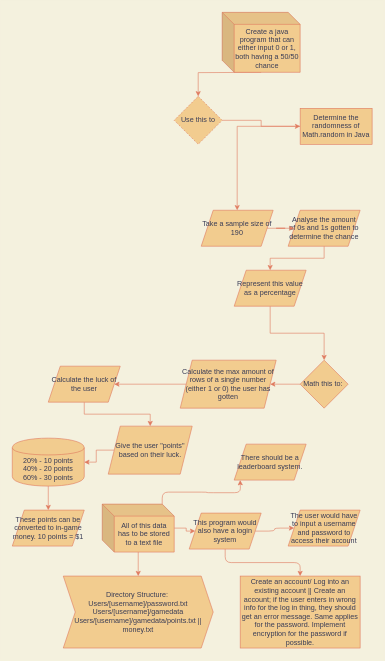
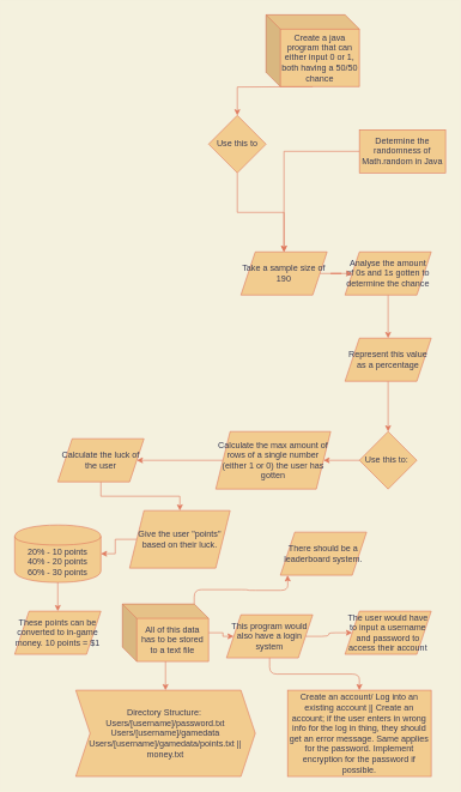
  <mxCell id="0" />
  <mxCell id="1" parent="0" />
  <mxCell id="2" value="" style="edgeStyle=orthogonalEdgeStyle;rounded=0;orthogonalLoop=1;jettySize=auto;html=1;strokeColor=#E07A5F;fontColor=#393C56;labelBackgroundColor=#F4F1DE;" edge="1" parent="1" target="4"><mxGeometry relative="1" as="geometry"><mxPoint x="435" y="120" as="sourcePoint" /></mxGeometry></mxCell>
- <mxCell id="3" value="" style="edgeStyle=orthogonalEdgeStyle;rounded=0;orthogonalLoop=1;jettySize=auto;html=1;strokeColor=#E07A5F;fontColor=#393C56;labelBackgroundColor=#F4F1DE;" edge="1" parent="1" source="4" target="6"><mxGeometry relative="1" as="geometry" /></mxCell>
- <mxCell id="4" value="Use this to" style="rhombus;whiteSpace=wrap;html=1;fillColor=#F2CC8F;strokeColor=#E07A5F;fontColor=#393C56;dashed=1;" vertex="1" parent="1"><mxGeometry x="290" y="160" width="80" height="80" as="geometry" /></mxCell>
+ <mxCell id="3" value="" style="edgeStyle=orthogonalEdgeStyle;rounded=0;orthogonalLoop=1;jettySize=auto;html=1;strokeColor=#E07A5F;fontColor=#393C56;labelBackgroundColor=#F4F1DE;" edge="1" parent="1" source="4" target="11"><mxGeometry relative="1" as="geometry" /></mxCell>
+ <mxCell id="4" value="Use this to" style="rhombus;whiteSpace=wrap;html=1;fillColor=#F2CC8F;strokeColor=#E07A5F;fontColor=#393C56;" vertex="1" parent="1"><mxGeometry x="290" y="160" width="80" height="80" as="geometry" /></mxCell>
  <mxCell id="5" style="edgeStyle=orthogonalEdgeStyle;rounded=0;orthogonalLoop=1;jettySize=auto;html=1;entryX=0.5;entryY=0;entryDx=0;entryDy=0;strokeColor=#E07A5F;fontColor=#393C56;labelBackgroundColor=#F4F1DE;" edge="1" parent="1" source="6" target="11"><mxGeometry relative="1" as="geometry"><mxPoint x="595" y="320" as="targetPoint" /></mxGeometry></mxCell>
  <mxCell id="6" value="Determine the randomness of Math.random in Java" style="whiteSpace=wrap;html=1;fillColor=#F2CC8F;strokeColor=#E07A5F;fontColor=#393C56;" vertex="1" parent="1"><mxGeometry x="500" y="180" width="120" height="60" as="geometry" /></mxCell>
  <mxCell id="7" value="&lt;span&gt;Create a java program that can either input 0 or 1, both having a 50/50 chance&lt;/span&gt;" style="shape=cube;whiteSpace=wrap;html=1;boundedLbl=1;backgroundOutline=1;darkOpacity=0.05;darkOpacity2=0.1;fillColor=#F2CC8F;strokeColor=#E07A5F;fontColor=#393C56;" vertex="1" parent="1"><mxGeometry x="370" y="20" width="130" height="100" as="geometry" /></mxCell>
  <mxCell id="8" value="" style="edgeStyle=orthogonalEdgeStyle;rounded=0;orthogonalLoop=1;jettySize=auto;html=1;strokeColor=#E07A5F;fontColor=#393C56;labelBackgroundColor=#F4F1DE;" edge="1" parent="1" source="9" target="13"><mxGeometry relative="1" as="geometry" /></mxCell>
  <mxCell id="9" value="Analyse the amount of 0s and 1s gotten to determine the chance" style="shape=parallelogram;perimeter=parallelogramPerimeter;whiteSpace=wrap;html=1;fixedSize=1;fillColor=#F2CC8F;strokeColor=#E07A5F;fontColor=#393C56;" vertex="1" parent="1"><mxGeometry x="480" y="350" width="120" height="60" as="geometry" /></mxCell>
  <mxCell id="10" style="edgeStyle=orthogonalEdgeStyle;rounded=0;orthogonalLoop=1;jettySize=auto;html=1;exitX=1;exitY=0.5;exitDx=0;exitDy=0;strokeColor=#E07A5F;fontColor=#393C56;labelBackgroundColor=#F4F1DE;" edge="1" parent="1" source="11" target="9"><mxGeometry relative="1" as="geometry" /></mxCell>
  <mxCell id="11" value="Take a sample size of 190" style="shape=parallelogram;perimeter=parallelogramPerimeter;whiteSpace=wrap;html=1;fixedSize=1;fillColor=#F2CC8F;strokeColor=#E07A5F;fontColor=#393C56;" vertex="1" parent="1"><mxGeometry x="335" y="350" width="120" height="60" as="geometry" /></mxCell>
  <mxCell id="12" value="" style="edgeStyle=orthogonalEdgeStyle;rounded=0;orthogonalLoop=1;jettySize=auto;html=1;strokeColor=#E07A5F;fontColor=#393C56;labelBackgroundColor=#F4F1DE;" edge="1" parent="1" source="13" target="15"><mxGeometry relative="1" as="geometry" /></mxCell>
- <mxCell id="13" value="Represent this value as a percentage" style="shape=parallelogram;perimeter=parallelogramPerimeter;whiteSpace=wrap;html=1;fixedSize=1;fillColor=#F2CC8F;strokeColor=#E07A5F;fontColor=#393C56;" vertex="1" parent="1"><mxGeometry x="390" y="450" width="120" height="60" as="geometry" /></mxCell>
+ <mxCell id="13" value="Represent this value as a percentage" style="shape=parallelogram;perimeter=parallelogramPerimeter;whiteSpace=wrap;html=1;fixedSize=1;fillColor=#F2CC8F;strokeColor=#E07A5F;fontColor=#393C56;" vertex="1" parent="1"><mxGeometry x="480" y="470" width="120" height="60" as="geometry" /></mxCell>
  <mxCell id="14" value="" style="edgeStyle=orthogonalEdgeStyle;rounded=0;orthogonalLoop=1;jettySize=auto;html=1;strokeColor=#E07A5F;fontColor=#393C56;labelBackgroundColor=#F4F1DE;" edge="1" parent="1" source="15" target="17"><mxGeometry relative="1" as="geometry" /></mxCell>
- <mxCell id="15" value="Math this to:&amp;nbsp;" style="rhombus;whiteSpace=wrap;html=1;fillColor=#F2CC8F;strokeColor=#E07A5F;fontColor=#393C56;" vertex="1" parent="1"><mxGeometry x="500" y="600" width="80" height="80" as="geometry" /></mxCell>
+ <mxCell id="15" value="Use this to:&amp;nbsp;" style="rhombus;whiteSpace=wrap;html=1;fillColor=#F2CC8F;strokeColor=#E07A5F;fontColor=#393C56;" vertex="1" parent="1"><mxGeometry x="500" y="600" width="80" height="80" as="geometry" /></mxCell>
  <mxCell id="16" value="" style="edgeStyle=orthogonalEdgeStyle;rounded=0;orthogonalLoop=1;jettySize=auto;html=1;strokeColor=#E07A5F;fontColor=#393C56;labelBackgroundColor=#F4F1DE;" edge="1" parent="1" source="17" target="19"><mxGeometry relative="1" as="geometry" /></mxCell>
  <mxCell id="17" value="Calculate the max amount of rows of a single number (either 1 or 0) the user has gotten" style="shape=parallelogram;perimeter=parallelogramPerimeter;whiteSpace=wrap;html=1;fixedSize=1;fillColor=#F2CC8F;strokeColor=#E07A5F;fontColor=#393C56;" vertex="1" parent="1"><mxGeometry x="300" y="600" width="160" height="80" as="geometry" /></mxCell>
  <mxCell id="18" value="" style="edgeStyle=orthogonalEdgeStyle;rounded=0;orthogonalLoop=1;jettySize=auto;html=1;strokeColor=#E07A5F;fontColor=#393C56;labelBackgroundColor=#F4F1DE;" edge="1" parent="1" source="19" target="21"><mxGeometry relative="1" as="geometry" /></mxCell>
  <mxCell id="19" value="Calculate the luck of the user" style="shape=parallelogram;perimeter=parallelogramPerimeter;whiteSpace=wrap;html=1;fixedSize=1;fillColor=#F2CC8F;strokeColor=#E07A5F;fontColor=#393C56;" vertex="1" parent="1"><mxGeometry x="80" y="610" width="120" height="60" as="geometry" /></mxCell>
  <mxCell id="20" value="" style="edgeStyle=orthogonalEdgeStyle;rounded=0;orthogonalLoop=1;jettySize=auto;html=1;strokeColor=#E07A5F;fontColor=#393C56;labelBackgroundColor=#F4F1DE;" edge="1" parent="1" source="21" target="23"><mxGeometry relative="1" as="geometry" /></mxCell>
  <mxCell id="21" value="Give the user &quot;points&quot; based on their luck." style="shape=parallelogram;perimeter=parallelogramPerimeter;whiteSpace=wrap;html=1;fixedSize=1;fillColor=#F2CC8F;strokeColor=#E07A5F;fontColor=#393C56;" vertex="1" parent="1"><mxGeometry x="180" y="710" width="140" height="80" as="geometry" /></mxCell>
  <mxCell id="22" value="" style="edgeStyle=orthogonalEdgeStyle;rounded=0;orthogonalLoop=1;jettySize=auto;html=1;strokeColor=#E07A5F;fontColor=#393C56;labelBackgroundColor=#F4F1DE;" edge="1" parent="1" source="23" target="24"><mxGeometry relative="1" as="geometry" /></mxCell>
  <mxCell id="23" value="20% - 10 points&lt;br&gt;40% - 20 points&lt;br&gt;60% - 30 points" style="shape=cylinder;whiteSpace=wrap;html=1;boundedLbl=1;backgroundOutline=1;fillColor=#F2CC8F;strokeColor=#E07A5F;fontColor=#393C56;" vertex="1" parent="1"><mxGeometry x="20" y="730" width="120" height="80" as="geometry" /></mxCell>
  <mxCell id="24" value="These points can be converted to in-game money. 10 points = $1" style="shape=parallelogram;perimeter=parallelogramPerimeter;whiteSpace=wrap;html=1;fixedSize=1;fillColor=#F2CC8F;strokeColor=#E07A5F;fontColor=#393C56;" vertex="1" parent="1"><mxGeometry x="20" y="850" width="120" height="60" as="geometry" /></mxCell>
  <mxCell id="25" style="edgeStyle=orthogonalEdgeStyle;rounded=0;orthogonalLoop=1;jettySize=auto;html=1;strokeColor=#E07A5F;fontColor=#393C56;labelBackgroundColor=#F4F1DE;" edge="1" parent="1" source="28" target="31"><mxGeometry relative="1" as="geometry"><mxPoint x="350" y="880" as="targetPoint" /></mxGeometry></mxCell>
  <mxCell id="26" value="" style="edgeStyle=orthogonalEdgeStyle;curved=0;rounded=1;sketch=0;orthogonalLoop=1;jettySize=auto;html=1;fontColor=#393C56;strokeColor=#E07A5F;fillColor=#F2CC8F;" edge="1" parent="1" source="28" target="33"><mxGeometry relative="1" as="geometry" /></mxCell>
  <mxCell id="27" style="edgeStyle=orthogonalEdgeStyle;curved=0;rounded=1;sketch=0;orthogonalLoop=1;jettySize=auto;html=1;exitX=0;exitY=0;exitDx=100;exitDy=0;exitPerimeter=0;fontColor=#393C56;strokeColor=#E07A5F;fillColor=#F2CC8F;" edge="1" parent="1" source="28"><mxGeometry relative="1" as="geometry"><mxPoint x="400" y="800" as="targetPoint" /></mxGeometry></mxCell>
  <mxCell id="28" value="All of this data has to be stored to a text file" style="shape=cube;whiteSpace=wrap;html=1;boundedLbl=1;backgroundOutline=1;darkOpacity=0.05;darkOpacity2=0.1;fillColor=#F2CC8F;strokeColor=#E07A5F;fontColor=#393C56;" vertex="1" parent="1"><mxGeometry x="170" y="840" width="120" height="80" as="geometry" /></mxCell>
  <mxCell id="29" value="" style="edgeStyle=orthogonalEdgeStyle;curved=0;rounded=1;sketch=0;orthogonalLoop=1;jettySize=auto;html=1;fontColor=#393C56;strokeColor=#E07A5F;fillColor=#F2CC8F;" edge="1" parent="1" source="31" target="32"><mxGeometry relative="1" as="geometry" /></mxCell>
  <mxCell id="30" style="edgeStyle=orthogonalEdgeStyle;curved=0;rounded=1;sketch=0;orthogonalLoop=1;jettySize=auto;html=1;entryX=0.5;entryY=0;entryDx=0;entryDy=0;fontColor=#393C56;strokeColor=#E07A5F;fillColor=#F2CC8F;" edge="1" parent="1" source="31" target="35"><mxGeometry relative="1" as="geometry" /></mxCell>
  <mxCell id="31" value="This program would also have a login system" style="shape=parallelogram;perimeter=parallelogramPerimeter;whiteSpace=wrap;html=1;fixedSize=1;fillColor=#F2CC8F;strokeColor=#E07A5F;fontColor=#393C56;" vertex="1" parent="1"><mxGeometry x="315" y="855" width="120" height="60" as="geometry" /></mxCell>
  <mxCell id="32" value="The user would have to input a username and password to access their account" style="shape=parallelogram;perimeter=parallelogramPerimeter;whiteSpace=wrap;html=1;fixedSize=1;fontColor=#393C56;strokeColor=#E07A5F;fillColor=#F2CC8F;" vertex="1" parent="1"><mxGeometry x="480" y="850" width="120" height="60" as="geometry" /></mxCell>
  <mxCell id="33" value="Directory Structure:&amp;nbsp;&lt;br&gt;Users/[username]/password.txt&lt;br&gt;Users/[username]/gamedata&lt;br&gt;Users/[username]/gamedata/points.txt || money.txt" style="shape=step;perimeter=stepPerimeter;whiteSpace=wrap;html=1;fixedSize=1;fontColor=#393C56;strokeColor=#E07A5F;fillColor=#F2CC8F;" vertex="1" parent="1"><mxGeometry x="105" y="960" width="250" height="120" as="geometry" /></mxCell>
  <mxCell id="34" value="There should be a leaderboard system." style="shape=parallelogram;perimeter=parallelogramPerimeter;whiteSpace=wrap;html=1;fixedSize=1;rounded=0;sketch=0;fontColor=#393C56;strokeColor=#E07A5F;fillColor=#F2CC8F;" vertex="1" parent="1"><mxGeometry x="390" y="740" width="120" height="60" as="geometry" /></mxCell>
  <mxCell id="35" value="Create an account/ Log into an existing account || Create an account; if the user enters in wrong info for the log in thing, they should get an error message. Same applies for the password. Implement encryption for the password if possible." style="rounded=0;whiteSpace=wrap;html=1;sketch=0;fontColor=#393C56;strokeColor=#E07A5F;fillColor=#F2CC8F;" vertex="1" parent="1"><mxGeometry x="400" y="960" width="200" height="120" as="geometry" /></mxCell>
